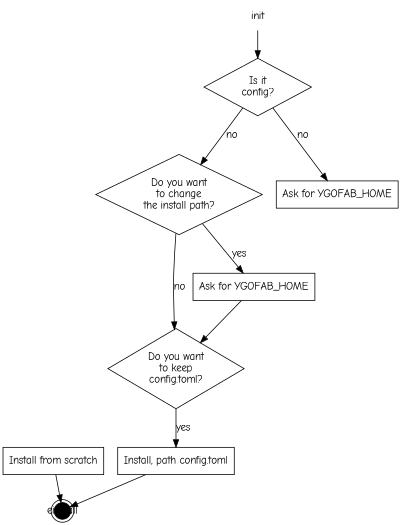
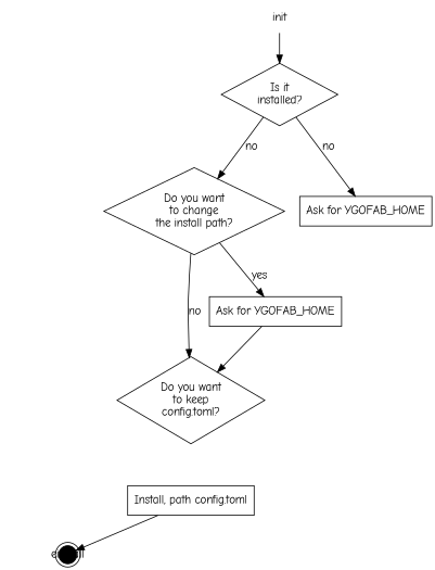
  digraph {
    fontname="Comic Neue"
    node [fontname="Comic Neue" shape=rect]
    edge [fontname="Comic Neue"]
-   n1 [label="Is it\nconfig?" shape=diamond]
+   n1 [label="Is it\ninstalled?" shape=diamond]
    n2 [label="Do you want\nto change\nthe install path?" shape=diamond]
    n3 [label="Do you want\nto keep\nconfig.toml?" shape=diamond]
    n4 [label="Ask for YGOFAB_HOME"]
    n5 [label="Ask for YGOFAB_HOME"]
-   n6 [label="Install from scratch"]
    n7 [label="Install, path config.toml"]
    einstall [fillcolor=black fixedsize=true height=0.2 shape=doublecircle style=filled]
    init [shape=none]
    subgraph sub_1 {
      n1
      n2
      n3
    }
    subgraph sub_2 {
      n4
      n5
-     n6
      n7
    }
    subgraph sub_3 {
      einstall
    }
    n1 -> n2 [label=no]
    n1 -> n4 [label=no]
    n2 -> n3 [label=no]
    n2 -> n5 [label=yes]
-   n3 -> n7 [label=yes]
    n5 -> n3
-   n6 -> einstall
    n7 -> einstall
    init -> n1
  }
